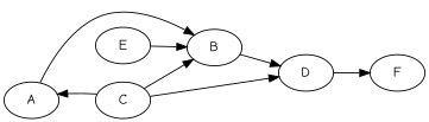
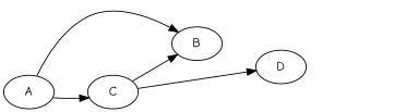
  digraph {
    fontname="Comic Neue"
    rankdir=LR
    node [fontname="Comic Neue"]
    edge [fontname="Comic Neue"]
    A
    B
    C
    D
-   F
-   E
    A -> B
-   C -> A
-   B -> D
+   A -> C
    C -> B
    C -> D
-   D -> F
-   E -> B
  }
